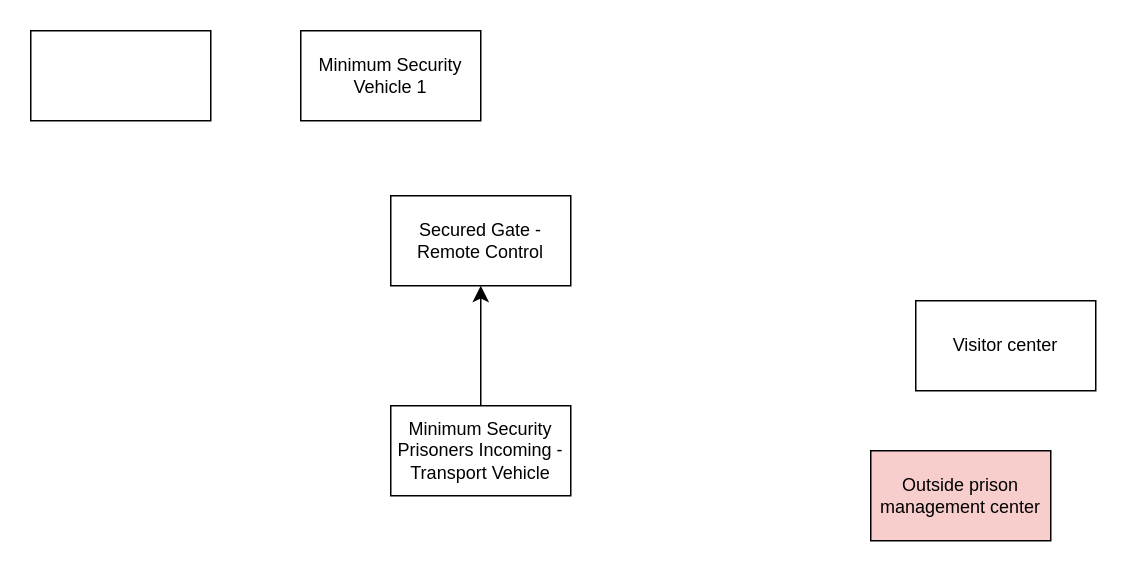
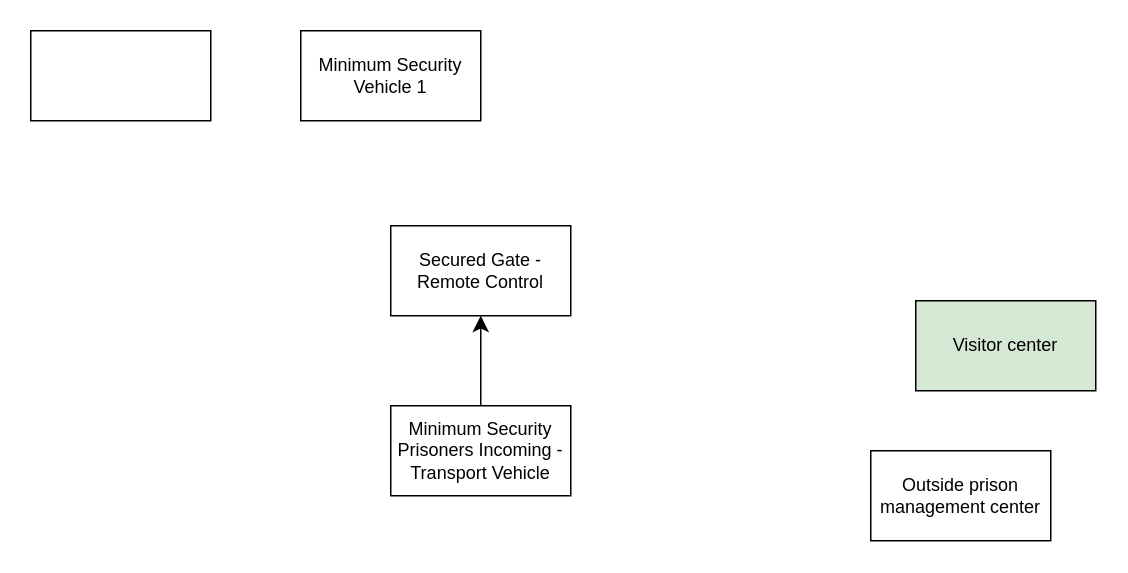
  <mxCell id="0" />
  <mxCell id="1" parent="0" />
  <mxCell id="2" style="edgeStyle=none;curved=1;rounded=0;orthogonalLoop=1;jettySize=auto;html=1;entryX=0.5;entryY=1;entryDx=0;entryDy=0;fontSize=12;startSize=8;endSize=8;" edge="1" parent="1" source="3" target="4"><mxGeometry relative="1" as="geometry" /></mxCell>
  <mxCell id="3" value="Minimum Security Prisoners Incoming - Transport Vehicle" style="whiteSpace=wrap;html=1;" vertex="1" parent="1"><mxGeometry x="260" y="270" width="120" height="60" as="geometry" /></mxCell>
- <mxCell id="4" value="Secured Gate - Remote Control" style="whiteSpace=wrap;html=1;" vertex="1" parent="1"><mxGeometry x="260" y="130" width="120" height="60" as="geometry" /></mxCell>
- <mxCell id="5" value="Visitor center" style="whiteSpace=wrap;html=1;" vertex="1" parent="1"><mxGeometry x="610" y="200" width="120" height="60" as="geometry" /></mxCell>
- <mxCell id="6" value="Outside prison management center" style="whiteSpace=wrap;html=1;fillColor=#f8cecc;" vertex="1" parent="1"><mxGeometry x="580" y="300" width="120" height="60" as="geometry" /></mxCell>
+ <mxCell id="4" value="Secured Gate - Remote Control" style="whiteSpace=wrap;html=1;" vertex="1" parent="1"><mxGeometry x="260" y="150" width="120" height="60" as="geometry" /></mxCell>
+ <mxCell id="5" value="Visitor center" style="whiteSpace=wrap;html=1;fillColor=#d5e8d4;" vertex="1" parent="1"><mxGeometry x="610" y="200" width="120" height="60" as="geometry" /></mxCell>
+ <mxCell id="6" value="Outside prison management center" style="whiteSpace=wrap;html=1;" vertex="1" parent="1"><mxGeometry x="580" y="300" width="120" height="60" as="geometry" /></mxCell>
  <mxCell id="7" value="Minimum Security Vehicle 1" style="whiteSpace=wrap;html=1;" vertex="1" parent="1"><mxGeometry x="200" y="20" width="120" height="60" as="geometry" /></mxCell>
  <mxCell id="8" value="" style="whiteSpace=wrap;html=1;" vertex="1" parent="1"><mxGeometry x="20" y="20" width="120" height="60" as="geometry" /></mxCell>
